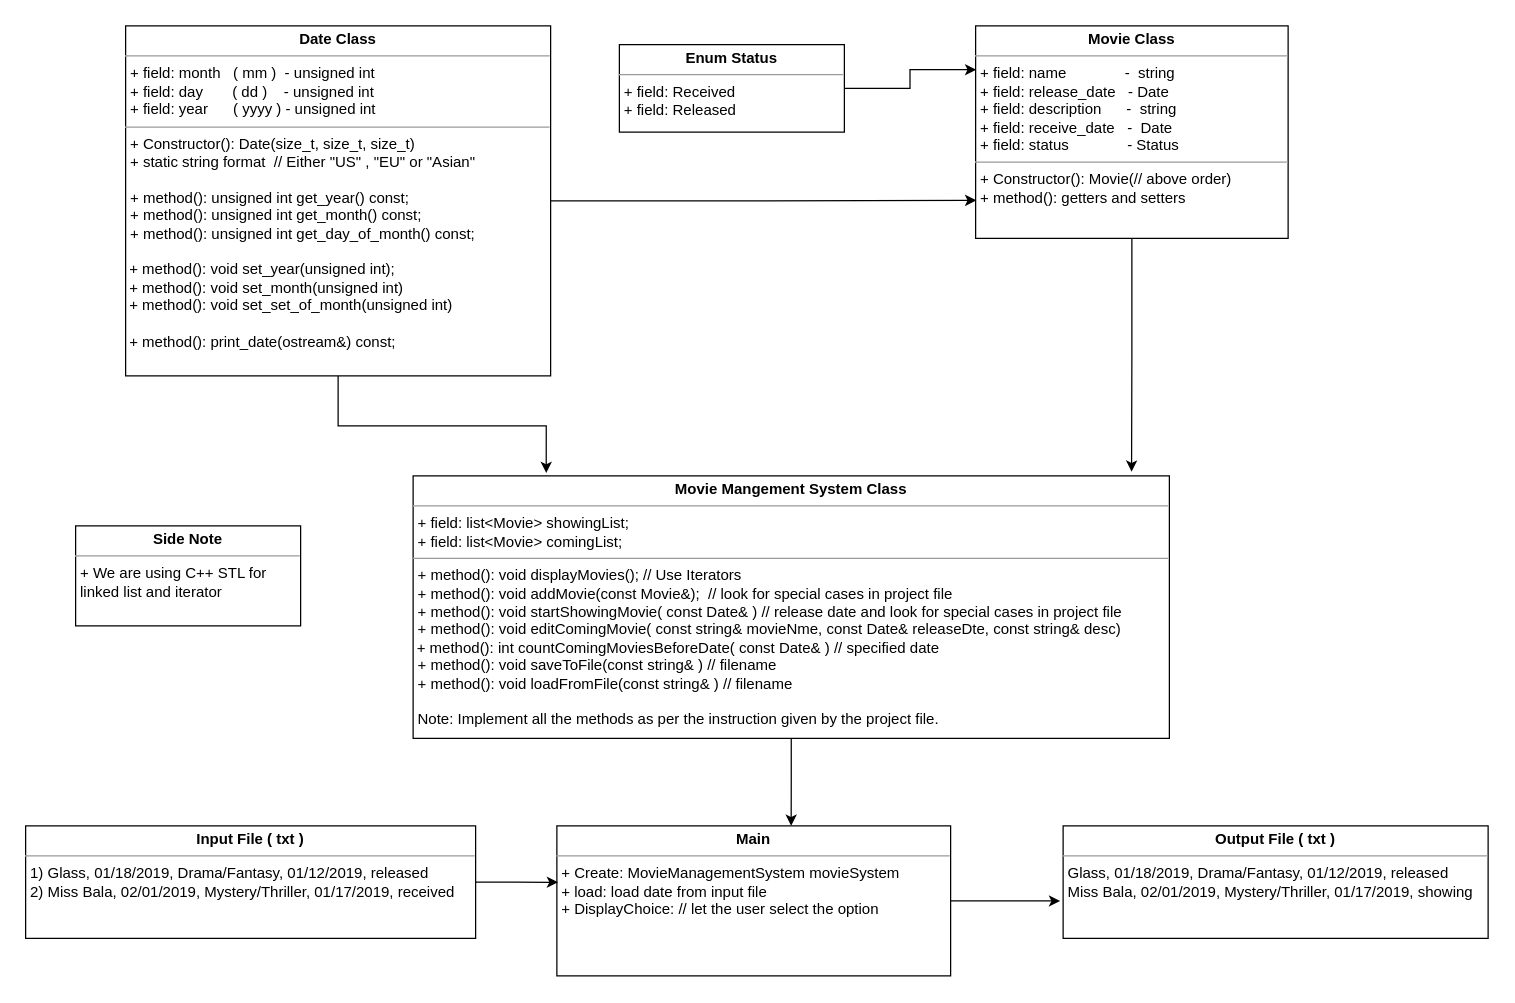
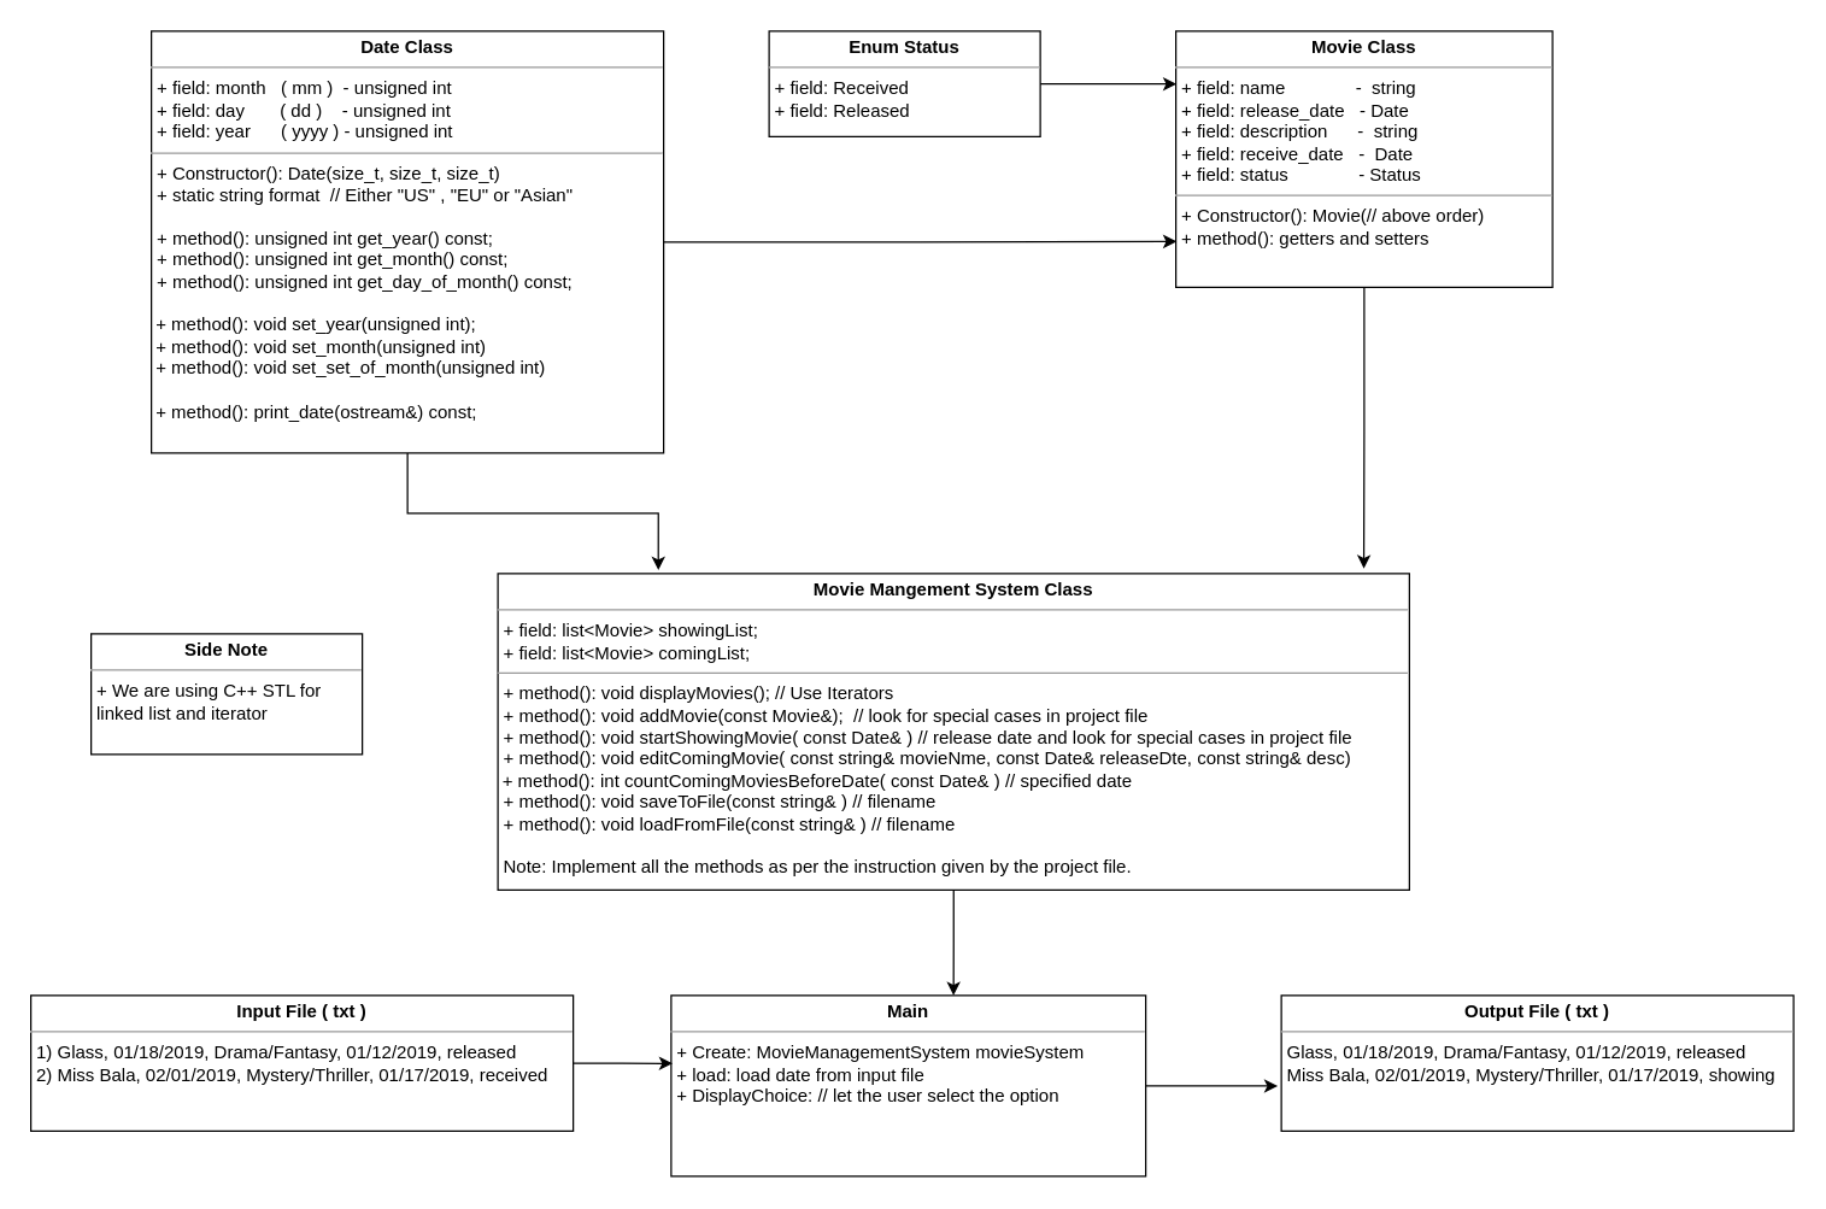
  <mxCell id="0" />
  <mxCell id="1" parent="0" />
  <mxCell id="2" value="&lt;p style=&quot;margin:0px;margin-top:4px;text-align:center;&quot;&gt;&lt;b&gt;Date Class&lt;/b&gt;&lt;/p&gt;&lt;hr size=&quot;1&quot;&gt;&lt;p style=&quot;margin:0px;margin-left:4px;&quot;&gt;+ field: month&amp;nbsp; &amp;nbsp;( mm )&amp;nbsp; - unsigned int&lt;/p&gt;&lt;p style=&quot;margin:0px;margin-left:4px;&quot;&gt;+ field: day&amp;nbsp; &amp;nbsp; &amp;nbsp; &amp;nbsp;( dd )&amp;nbsp; &amp;nbsp; - unsigned int&lt;br&gt;&lt;/p&gt;&lt;p style=&quot;margin:0px;margin-left:4px;&quot;&gt;+ field: year&amp;nbsp; &amp;nbsp; &amp;nbsp; ( yyyy ) - unsigned int&lt;br&gt;&lt;/p&gt;&lt;hr size=&quot;1&quot;&gt;&lt;p style=&quot;margin:0px;margin-left:4px;&quot;&gt;+ Constructor(): Date(size_t, size_t, size_t)&lt;/p&gt;&lt;p style=&quot;margin:0px;margin-left:4px;&quot;&gt;+ static string format&amp;nbsp; // Either &quot;US&quot; , &quot;EU&quot; or &quot;Asian&quot;&lt;/p&gt;&lt;p style=&quot;margin:0px;margin-left:4px;&quot;&gt;&lt;br&gt;&lt;/p&gt;&lt;p style=&quot;margin:0px;margin-left:4px;&quot;&gt;+ method(): unsigned int get_year() const;&lt;/p&gt;&lt;p style=&quot;margin:0px;margin-left:4px;&quot;&gt;+ method(): unsigned int get_month() const;&lt;br&gt;&lt;/p&gt;&lt;p style=&quot;margin:0px;margin-left:4px;&quot;&gt;+ method(): unsigned int get_day_of_month() const;&lt;br&gt;&lt;/p&gt;&lt;p style=&quot;margin:0px;margin-left:4px;&quot;&gt;&lt;br&gt;&lt;/p&gt;&amp;nbsp;+ method(): void set_year(unsigned int);&lt;br&gt;&amp;nbsp;+ method(): void set_month(unsigned int)&lt;br&gt;&amp;nbsp;+ method(): void set_set_of_month(unsigned int)&lt;br&gt;&lt;br&gt;&amp;nbsp;+ method(): print_date(ostream&amp;amp;) const;&lt;br&gt;&amp;nbsp;&amp;nbsp;" style="verticalAlign=top;align=left;overflow=fill;html=1;whiteSpace=wrap;" parent="1" vertex="1"><mxGeometry x="100" y="20" width="340" height="280" as="geometry" /></mxCell>
- <mxCell id="3" value="&lt;p style=&quot;margin:0px;margin-top:4px;text-align:center;&quot;&gt;&lt;b&gt;Enum Status&lt;/b&gt;&lt;/p&gt;&lt;hr size=&quot;1&quot;&gt;&lt;p style=&quot;margin:0px;margin-left:4px;&quot;&gt;+ field: Received&lt;/p&gt;&lt;p style=&quot;margin:0px;margin-left:4px;&quot;&gt;+ field: Released&lt;br&gt;&lt;/p&gt;&lt;p style=&quot;margin:0px;margin-left:4px;&quot;&gt;&lt;br&gt;&lt;/p&gt;" style="verticalAlign=top;align=left;overflow=fill;html=1;whiteSpace=wrap;" parent="1" vertex="1"><mxGeometry x="495" y="35" width="180" height="70" as="geometry" /></mxCell>
+ <mxCell id="3" value="&lt;p style=&quot;margin:0px;margin-top:4px;text-align:center;&quot;&gt;&lt;b&gt;Enum Status&lt;/b&gt;&lt;/p&gt;&lt;hr size=&quot;1&quot;&gt;&lt;p style=&quot;margin:0px;margin-left:4px;&quot;&gt;+ field: Received&lt;/p&gt;&lt;p style=&quot;margin:0px;margin-left:4px;&quot;&gt;+ field: Released&lt;br&gt;&lt;/p&gt;&lt;p style=&quot;margin:0px;margin-left:4px;&quot;&gt;&lt;br&gt;&lt;/p&gt;" style="verticalAlign=top;align=left;overflow=fill;html=1;whiteSpace=wrap;" parent="1" vertex="1"><mxGeometry x="510" y="20" width="180" height="70" as="geometry" /></mxCell>
  <mxCell id="4" value="&lt;p style=&quot;margin:0px;margin-top:4px;text-align:center;&quot;&gt;&lt;b&gt;Movie Class&lt;/b&gt;&lt;/p&gt;&lt;hr size=&quot;1&quot;&gt;&lt;p style=&quot;margin:0px;margin-left:4px;&quot;&gt;+ field: name&amp;nbsp; &amp;nbsp; &amp;nbsp; &amp;nbsp; &amp;nbsp; &amp;nbsp; &amp;nbsp; -&amp;nbsp; string&lt;/p&gt;&lt;p style=&quot;margin:0px;margin-left:4px;&quot;&gt;+ field: release_date&amp;nbsp; &amp;nbsp;- Date&lt;br&gt;&lt;/p&gt;&lt;p style=&quot;margin:0px;margin-left:4px;&quot;&gt;+ field: description&amp;nbsp; &amp;nbsp; &amp;nbsp; -&amp;nbsp; string&lt;br&gt;&lt;/p&gt;&lt;p style=&quot;margin:0px;margin-left:4px;&quot;&gt;+ field: receive_date&amp;nbsp; &amp;nbsp;-&amp;nbsp; Date&lt;br&gt;&lt;/p&gt;&lt;p style=&quot;margin:0px;margin-left:4px;&quot;&gt;+ field: status&amp;nbsp; &amp;nbsp; &amp;nbsp; &amp;nbsp; &amp;nbsp; &amp;nbsp; &amp;nbsp; - Status&lt;br&gt;&lt;/p&gt;&lt;hr size=&quot;1&quot;&gt;&lt;p style=&quot;margin:0px;margin-left:4px;&quot;&gt;+ Constructor(): Movie(// above order)&lt;br&gt;&lt;/p&gt;&lt;p style=&quot;margin:0px;margin-left:4px;&quot;&gt;+ method(): getters and setters&lt;/p&gt;&lt;p style=&quot;margin:0px;margin-left:4px;&quot;&gt;&lt;br&gt;&lt;/p&gt;" style="verticalAlign=top;align=left;overflow=fill;html=1;whiteSpace=wrap;" parent="1" vertex="1"><mxGeometry x="780" y="20" width="250" height="170" as="geometry" /></mxCell>
  <mxCell id="5" value="&lt;p style=&quot;margin:0px;margin-top:4px;text-align:center;&quot;&gt;&lt;b&gt;Movie Mangement System Class&lt;/b&gt;&lt;/p&gt;&lt;hr size=&quot;1&quot;&gt;&lt;p style=&quot;margin:0px;margin-left:4px;&quot;&gt;+ field: list&amp;lt;Movie&amp;gt; showingList;&lt;/p&gt;&lt;p style=&quot;margin:0px;margin-left:4px;&quot;&gt;+ field: list&amp;lt;Movie&amp;gt; comingList;&lt;br&gt;&lt;/p&gt;&lt;hr size=&quot;1&quot;&gt;&lt;p style=&quot;margin:0px;margin-left:4px;&quot;&gt;+ method(): void displayMovies(); // Use Iterators&lt;/p&gt;&lt;p style=&quot;margin:0px;margin-left:4px;&quot;&gt;+ method(): void addMovie(const Movie&amp;amp;);&amp;nbsp; // look for special cases in project file&lt;br&gt;&lt;/p&gt;&lt;p style=&quot;margin:0px;margin-left:4px;&quot;&gt;+ method(): void startShowingMovie( const Date&amp;amp; ) // release date and look for special cases in project file&lt;br&gt;&lt;/p&gt;&lt;p style=&quot;margin:0px;margin-left:4px;&quot;&gt;+ method(): void editComingMovie( const string&amp;amp; movieNme, const Date&amp;amp; releaseDte, const string&amp;amp; desc)&lt;/p&gt;&amp;nbsp;+ method(): int countComingMoviesBeforeDate( const Date&amp;amp; ) // specified date&lt;p style=&quot;margin:0px;margin-left:4px;&quot;&gt;+ method(): void saveToFile(const string&amp;amp; ) // filename&lt;br&gt;&lt;/p&gt;&lt;p style=&quot;margin:0px;margin-left:4px;&quot;&gt;+ method(): void loadFromFile(const string&amp;amp; ) // filename&lt;br&gt;&lt;/p&gt;&lt;p style=&quot;margin:0px;margin-left:4px;&quot;&gt;&lt;br&gt;&lt;/p&gt;&lt;p style=&quot;margin:0px;margin-left:4px;&quot;&gt;Note: Implement all the methods as per the instruction given by the project file.&lt;/p&gt;" style="verticalAlign=top;align=left;overflow=fill;html=1;whiteSpace=wrap;" parent="1" vertex="1"><mxGeometry x="330" y="380" width="605" height="210" as="geometry" /></mxCell>
  <mxCell id="6" value="&lt;p style=&quot;margin:0px;margin-top:4px;text-align:center;&quot;&gt;&lt;b&gt;Main&lt;/b&gt;&lt;/p&gt;&lt;hr size=&quot;1&quot;&gt;&lt;p style=&quot;margin:0px;margin-left:4px;&quot;&gt;+ Create: MovieManagementSystem movieSystem&lt;/p&gt;&lt;p style=&quot;margin:0px;margin-left:4px;&quot;&gt;+ load: load date from input file&amp;nbsp;&lt;/p&gt;&lt;p style=&quot;margin:0px;margin-left:4px;&quot;&gt;+ DisplayChoice: // let the user select the option&lt;/p&gt;" style="verticalAlign=top;align=left;overflow=fill;html=1;whiteSpace=wrap;" parent="1" vertex="1"><mxGeometry x="445" y="660" width="315" height="120" as="geometry" /></mxCell>
  <mxCell id="7" value="&lt;p style=&quot;margin:0px;margin-top:4px;text-align:center;&quot;&gt;&lt;b&gt;Input File ( txt )&lt;/b&gt;&lt;/p&gt;&lt;hr size=&quot;1&quot;&gt;&lt;p style=&quot;margin:0px;margin-left:4px;&quot;&gt;1) Glass, 01/18/2019, Drama/Fantasy, 01/12/2019, released&lt;br&gt;2) Miss Bala, 02/01/2019, Mystery/Thriller, 01/17/2019, received&lt;br&gt;&lt;/p&gt;&lt;p style=&quot;margin:0px;margin-left:4px;&quot;&gt;&lt;br&gt;&lt;/p&gt;" style="verticalAlign=top;align=left;overflow=fill;html=1;whiteSpace=wrap;" parent="1" vertex="1"><mxGeometry x="20" y="660" width="360" height="90" as="geometry" /></mxCell>
  <mxCell id="8" value="&lt;p style=&quot;margin:0px;margin-top:4px;text-align:center;&quot;&gt;&lt;b&gt;Output File ( txt )&lt;/b&gt;&lt;/p&gt;&lt;hr size=&quot;1&quot;&gt;&lt;p style=&quot;margin:0px;margin-left:4px;&quot;&gt;Glass, 01/18/2019, Drama/Fantasy, 01/12/2019, released&lt;br&gt;Miss Bala, 02/01/2019, Mystery/Thriller, 01/17/2019, showing&lt;br&gt;&lt;/p&gt;" style="verticalAlign=top;align=left;overflow=fill;html=1;whiteSpace=wrap;" parent="1" vertex="1"><mxGeometry x="850" y="660" width="340" height="90" as="geometry" /></mxCell>
  <mxCell id="9" style="edgeStyle=orthogonalEdgeStyle;rounded=0;orthogonalLoop=1;jettySize=auto;html=1;entryX=0.002;entryY=0.206;entryDx=0;entryDy=0;entryPerimeter=0;" parent="1" source="3" target="4" edge="1"><mxGeometry relative="1" as="geometry" /></mxCell>
  <mxCell id="10" style="edgeStyle=orthogonalEdgeStyle;rounded=0;orthogonalLoop=1;jettySize=auto;html=1;entryX=0.002;entryY=0.821;entryDx=0;entryDy=0;entryPerimeter=0;" parent="1" source="2" target="4" edge="1"><mxGeometry relative="1" as="geometry" /></mxCell>
  <mxCell id="11" style="edgeStyle=orthogonalEdgeStyle;rounded=0;orthogonalLoop=1;jettySize=auto;html=1;entryX=0.95;entryY=-0.016;entryDx=0;entryDy=0;entryPerimeter=0;" parent="1" source="4" target="5" edge="1"><mxGeometry relative="1" as="geometry" /></mxCell>
  <mxCell id="12" style="edgeStyle=orthogonalEdgeStyle;rounded=0;orthogonalLoop=1;jettySize=auto;html=1;entryX=0.176;entryY=-0.011;entryDx=0;entryDy=0;entryPerimeter=0;" parent="1" source="2" target="5" edge="1"><mxGeometry relative="1" as="geometry" /></mxCell>
  <mxCell id="13" style="edgeStyle=orthogonalEdgeStyle;rounded=0;orthogonalLoop=1;jettySize=auto;html=1;entryX=0.003;entryY=0.376;entryDx=0;entryDy=0;entryPerimeter=0;" parent="1" source="7" target="6" edge="1"><mxGeometry relative="1" as="geometry" /></mxCell>
  <mxCell id="14" style="edgeStyle=orthogonalEdgeStyle;rounded=0;orthogonalLoop=1;jettySize=auto;html=1;entryX=-0.007;entryY=0.667;entryDx=0;entryDy=0;entryPerimeter=0;" parent="1" source="6" target="8" edge="1"><mxGeometry relative="1" as="geometry" /></mxCell>
  <mxCell id="15" style="edgeStyle=orthogonalEdgeStyle;rounded=0;orthogonalLoop=1;jettySize=auto;html=1;entryX=0.595;entryY=0;entryDx=0;entryDy=0;entryPerimeter=0;" parent="1" source="5" target="6" edge="1"><mxGeometry relative="1" as="geometry" /></mxCell>
  <mxCell id="16" value="&lt;p style=&quot;margin:0px;margin-top:4px;text-align:center;&quot;&gt;&lt;b&gt;Side Note&lt;/b&gt;&lt;/p&gt;&lt;hr size=&quot;1&quot;&gt;&lt;p style=&quot;margin:0px;margin-left:4px;&quot;&gt;+ We are using C++ STL for&amp;nbsp;&lt;/p&gt;&lt;p style=&quot;margin:0px;margin-left:4px;&quot;&gt;linked list and iterator&lt;/p&gt;&lt;p style=&quot;margin:0px;margin-left:4px;&quot;&gt;&lt;br&gt;&lt;/p&gt;" style="verticalAlign=top;align=left;overflow=fill;html=1;whiteSpace=wrap;" parent="1" vertex="1"><mxGeometry x="60" y="420" width="180" height="80" as="geometry" /></mxCell>
